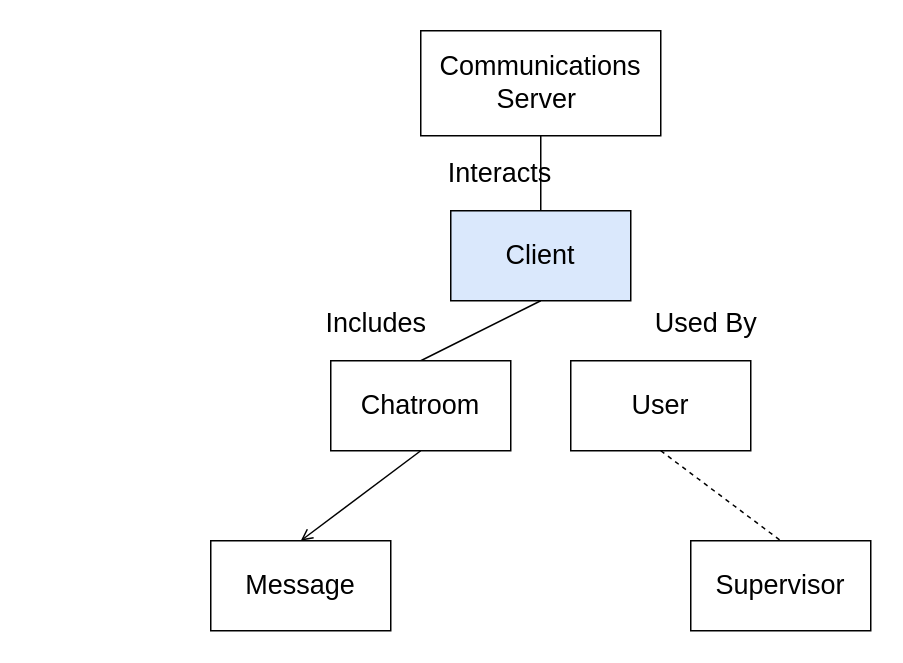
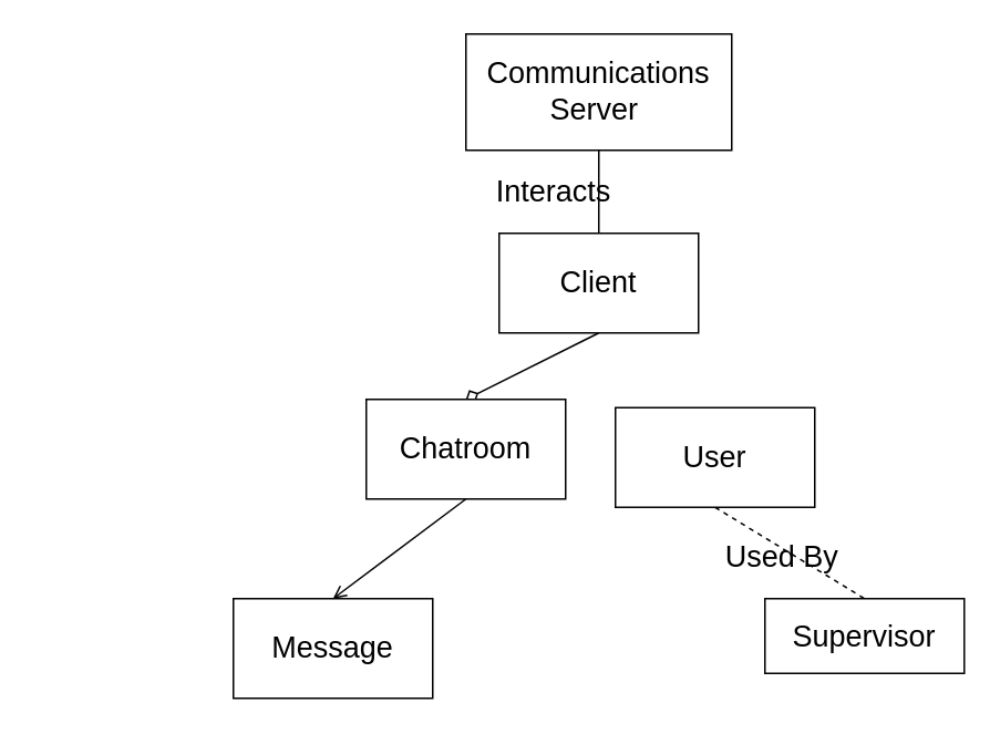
  <mxCell id="0" />
  <mxCell id="1" parent="0" />
  <mxCell id="2" style="edgeStyle=orthogonalEdgeStyle;rounded=0;orthogonalLoop=1;jettySize=auto;html=1;exitX=0.5;exitY=1;exitDx=0;exitDy=0;fontSize=18;strokeColor=none;endArrow=none;endFill=0;" edge="1" parent="1" source="4" target="6"><mxGeometry relative="1" as="geometry" /></mxCell>
  <mxCell id="3" style="rounded=0;orthogonalLoop=1;jettySize=auto;html=1;exitX=0.5;exitY=1;exitDx=0;exitDy=0;entryX=0.5;entryY=0;entryDx=0;entryDy=0;fontSize=18;endArrow=none;endFill=0;" edge="1" parent="1" source="4" target="6"><mxGeometry relative="1" as="geometry" /></mxCell>
  <mxCell id="4" value="Communications Server&amp;nbsp;" style="rounded=0;whiteSpace=wrap;html=1;fontSize=18;" vertex="1" parent="1"><mxGeometry x="280" y="20" width="160" height="70" as="geometry" /></mxCell>
- <mxCell id="5" style="edgeStyle=none;rounded=0;orthogonalLoop=1;jettySize=auto;html=1;exitX=0.5;exitY=1;exitDx=0;exitDy=0;entryX=0.5;entryY=0;entryDx=0;entryDy=0;fontSize=18;endArrow=none;endFill=0;" edge="1" parent="1" source="6" target="8"><mxGeometry relative="1" as="geometry" /></mxCell>
- <mxCell id="6" value="Client" style="rounded=0;whiteSpace=wrap;html=1;fontSize=18;fillColor=#dae8fc;" vertex="1" parent="1"><mxGeometry x="300" y="140" width="120" height="60" as="geometry" /></mxCell>
+ <mxCell id="5" style="edgeStyle=none;rounded=0;orthogonalLoop=1;jettySize=auto;html=1;exitX=0.5;exitY=1;exitDx=0;exitDy=0;entryX=0.5;entryY=0;entryDx=0;entryDy=0;fontSize=18;endArrow=diamond;endFill=0;" edge="1" parent="1" source="6" target="8"><mxGeometry relative="1" as="geometry" /></mxCell>
+ <mxCell id="6" value="Client" style="rounded=0;whiteSpace=wrap;html=1;fontSize=18;" vertex="1" parent="1"><mxGeometry x="300" y="140" width="120" height="60" as="geometry" /></mxCell>
  <mxCell id="7" style="edgeStyle=none;rounded=0;orthogonalLoop=1;jettySize=auto;html=1;exitX=0.5;exitY=1;exitDx=0;exitDy=0;entryX=0.5;entryY=0;entryDx=0;entryDy=0;fontSize=18;endArrow=open;endFill=0;" edge="1" parent="1" source="8" target="9"><mxGeometry relative="1" as="geometry" /></mxCell>
  <mxCell id="8" value="Chatroom" style="rounded=0;whiteSpace=wrap;html=1;fontSize=18;" vertex="1" parent="1"><mxGeometry x="220" y="240" width="120" height="60" as="geometry" /></mxCell>
  <mxCell id="9" value="Message" style="rounded=0;whiteSpace=wrap;html=1;fontSize=18;" vertex="1" parent="1"><mxGeometry x="140" y="360" width="120" height="60" as="geometry" /></mxCell>
  <mxCell id="10" style="edgeStyle=none;rounded=0;orthogonalLoop=1;jettySize=auto;html=1;exitX=0.5;exitY=1;exitDx=0;exitDy=0;entryX=0.5;entryY=0;entryDx=0;entryDy=0;fontSize=18;endArrow=none;endFill=0;dashed=1;" edge="1" parent="1" source="11" target="12"><mxGeometry relative="1" as="geometry" /></mxCell>
- <mxCell id="11" value="User" style="rounded=0;whiteSpace=wrap;html=1;fontSize=18;" vertex="1" parent="1"><mxGeometry x="380" y="240" width="120" height="60" as="geometry" /></mxCell>
- <mxCell id="12" value="Supervisor" style="rounded=0;whiteSpace=wrap;html=1;fontSize=18;" vertex="1" parent="1"><mxGeometry x="460" y="360" width="120" height="60" as="geometry" /></mxCell>
+ <mxCell id="11" value="User" style="rounded=0;whiteSpace=wrap;html=1;fontSize=18;" vertex="1" parent="1"><mxGeometry x="370" y="245" width="120" height="60" as="geometry" /></mxCell>
+ <mxCell id="12" value="Supervisor" style="rounded=0;whiteSpace=wrap;html=1;fontSize=18;" vertex="1" parent="1"><mxGeometry x="460" y="360" width="120" height="45" as="geometry" /></mxCell>
  <mxCell id="13" value="Interacts&amp;nbsp;" style="text;html=1;align=center;verticalAlign=middle;resizable=0;points=[];autosize=1;strokeColor=none;fillColor=none;fontSize=18;" vertex="1" parent="1"><mxGeometry x="290" y="100" width="90" height="30" as="geometry" /></mxCell>
- <mxCell id="14" value="Used By" style="text;html=1;align=center;verticalAlign=middle;resizable=0;points=[];autosize=1;strokeColor=none;fillColor=none;fontSize=18;" vertex="1" parent="1"><mxGeometry x="430" y="200" width="80" height="30" as="geometry" /></mxCell>
- <mxCell id="15" value="Includes" style="text;html=1;align=center;verticalAlign=middle;resizable=0;points=[];autosize=1;strokeColor=none;fillColor=none;fontSize=18;" vertex="1" parent="1"><mxGeometry x="210" y="200" width="80" height="30" as="geometry" /></mxCell>
+ <mxCell id="14" value="Used By" style="text;html=1;align=center;verticalAlign=middle;resizable=0;points=[];autosize=1;strokeColor=none;fillColor=none;fontSize=18;" vertex="1" parent="1"><mxGeometry x="430" y="320" width="80" height="30" as="geometry" /></mxCell>
  <mxCell id="16" value="&lt;br&gt;" style="text;html=1;align=center;verticalAlign=middle;resizable=0;points=[];autosize=1;strokeColor=none;fillColor=none;fontSize=18;" vertex="1" parent="1"><mxGeometry x="20" y="215" width="20" height="30" as="geometry" /></mxCell>
